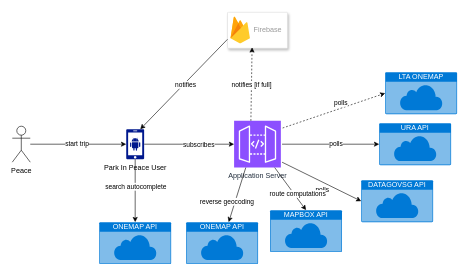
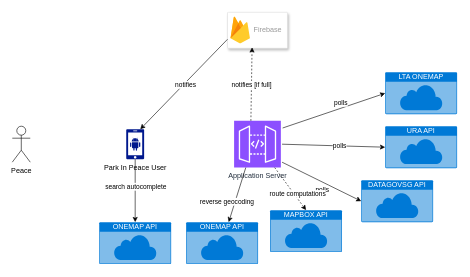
  <mxCell id="0" />
  <mxCell id="1" parent="0" />
  <mxCell id="2" value="Park In Peace User" style="sketch=0;aspect=fixed;pointerEvents=1;shadow=0;dashed=0;html=1;strokeColor=none;labelPosition=center;verticalLabelPosition=bottom;verticalAlign=top;align=center;fillColor=#00188D;shape=mxgraph.mscae.enterprise.android_phone" vertex="1" parent="1"><mxGeometry x="210" y="215" width="30" height="50" as="geometry" /></mxCell>
  <mxCell id="3" value="Peace" style="shape=umlActor;verticalLabelPosition=bottom;verticalAlign=top;html=1;outlineConnect=0;" vertex="1" parent="1"><mxGeometry x="20" y="210" width="30" height="60" as="geometry" /></mxCell>
  <mxCell id="4" value="Application Server" style="sketch=0;points=[[0,0,0],[0.25,0,0],[0.5,0,0],[0.75,0,0],[1,0,0],[0,1,0],[0.25,1,0],[0.5,1,0],[0.75,1,0],[1,1,0],[0,0.25,0],[0,0.5,0],[0,0.75,0],[1,0.25,0],[1,0.5,0],[1,0.75,0]];outlineConnect=0;fontColor=#232F3E;fillColor=#8C4FFF;strokeColor=#ffffff;dashed=0;verticalLabelPosition=bottom;verticalAlign=top;align=center;html=1;fontSize=12;fontStyle=0;aspect=fixed;shape=mxgraph.aws4.resourceIcon;resIcon=mxgraph.aws4.api_gateway;" vertex="1" parent="1"><mxGeometry x="390" y="201" width="78" height="78" as="geometry" /></mxCell>
  <mxCell id="5" value="" style="strokeColor=#dddddd;shadow=1;strokeWidth=1;rounded=1;absoluteArcSize=1;arcSize=2;" vertex="1" parent="1"><mxGeometry x="379" y="20" width="100" height="60" as="geometry" /></mxCell>
  <mxCell id="6" value="Firebase" style="sketch=0;dashed=0;connectable=0;html=1;fillColor=#5184F3;strokeColor=none;shape=mxgraph.gcp2.firebase;part=1;labelPosition=right;verticalLabelPosition=middle;align=left;verticalAlign=middle;spacingLeft=5;fontColor=#999999;fontSize=12;" vertex="1" parent="5"><mxGeometry width="32.4" height="45" relative="1" as="geometry"><mxPoint x="5" y="7" as="offset" /></mxGeometry></mxCell>
- <mxCell id="7" value="URA API" style="html=1;whiteSpace=wrap;strokeColor=none;fillColor=#0079D6;labelPosition=center;verticalLabelPosition=middle;verticalAlign=top;align=center;fontSize=12;outlineConnect=0;spacingTop=-6;fontColor=#FFFFFF;sketch=0;shape=mxgraph.sitemap.cloud;" vertex="1" parent="1"><mxGeometry x="632" y="205" width="120" height="70" as="geometry" /></mxCell>
- <mxCell id="8" value="" style="endArrow=classic;html=1;rounded=0;entryX=0;entryY=0.5;entryDx=0;entryDy=0;entryPerimeter=0;" edge="1" parent="1" source="3" target="2"><mxGeometry width="50" height="50" relative="1" as="geometry"><mxPoint x="380" y="320" as="sourcePoint" /><mxPoint x="430" y="270" as="targetPoint" /></mxGeometry></mxCell>
- <mxCell id="9" value="start trip" style="edgeLabel;html=1;align=center;verticalAlign=middle;resizable=0;points=[];" vertex="1" connectable="0" parent="8"><mxGeometry x="-0.037" y="2" relative="1" as="geometry"><mxPoint as="offset" /></mxGeometry></mxCell>
- <mxCell id="10" value="" style="endArrow=classic;html=1;rounded=0;exitX=1;exitY=0.5;exitDx=0;exitDy=0;exitPerimeter=0;entryX=0;entryY=0.5;entryDx=0;entryDy=0;entryPerimeter=0;" edge="1" parent="1" source="2" target="4"><mxGeometry width="50" height="50" relative="1" as="geometry"><mxPoint x="380" y="320" as="sourcePoint" /><mxPoint x="430" y="270" as="targetPoint" /></mxGeometry></mxCell>
- <mxCell id="11" value="subscribes" style="edgeLabel;html=1;align=center;verticalAlign=middle;resizable=0;points=[];" vertex="1" connectable="0" parent="10"><mxGeometry x="0.4" relative="1" as="geometry"><mxPoint x="-15" as="offset" /></mxGeometry></mxCell>
+ <mxCell id="7" value="URA API" style="html=1;whiteSpace=wrap;strokeColor=none;fillColor=#0079D6;labelPosition=center;verticalLabelPosition=middle;verticalAlign=top;align=center;fontSize=12;outlineConnect=0;spacingTop=-6;fontColor=#FFFFFF;sketch=0;shape=mxgraph.sitemap.cloud;" vertex="1" parent="1"><mxGeometry x="642" y="210" width="120" height="70" as="geometry" /></mxCell>
  <mxCell id="12" value="" style="endArrow=classic;html=1;rounded=0;entryX=0;entryY=0.5;entryDx=0;entryDy=0;entryPerimeter=0;" edge="1" parent="1" target="7"><mxGeometry width="50" height="50" relative="1" as="geometry"><mxPoint x="470" y="240" as="sourcePoint" /><mxPoint x="580" y="201" as="targetPoint" /></mxGeometry></mxCell>
  <mxCell id="13" value="polls" style="edgeLabel;html=1;align=center;verticalAlign=middle;resizable=0;points=[];" vertex="1" connectable="0" parent="12"><mxGeometry x="0.422" y="-3" relative="1" as="geometry"><mxPoint x="-26" y="-4" as="offset" /></mxGeometry></mxCell>
  <mxCell id="14" value="" style="endArrow=classic;html=1;rounded=0;entryX=0.41;entryY=0.975;entryDx=0;entryDy=0;entryPerimeter=0;dashed=1;" edge="1" parent="1" target="5"><mxGeometry width="50" height="50" relative="1" as="geometry"><mxPoint x="418" y="201" as="sourcePoint" /><mxPoint x="468" y="151" as="targetPoint" /></mxGeometry></mxCell>
  <mxCell id="15" value="notifies [if full]" style="edgeLabel;html=1;align=center;verticalAlign=middle;resizable=0;points=[];" vertex="1" connectable="0" parent="14"><mxGeometry x="-0.008" relative="1" as="geometry"><mxPoint as="offset" /></mxGeometry></mxCell>
  <mxCell id="16" value="" style="endArrow=classic;html=1;rounded=0;exitX=0;exitY=0.75;exitDx=0;exitDy=0;entryX=0.783;entryY=0;entryDx=0;entryDy=0;entryPerimeter=0;" edge="1" parent="1" source="5" target="2"><mxGeometry width="50" height="50" relative="1" as="geometry"><mxPoint x="380" y="320" as="sourcePoint" /><mxPoint x="430" y="270" as="targetPoint" /></mxGeometry></mxCell>
  <mxCell id="17" value="notifies" style="edgeLabel;html=1;align=center;verticalAlign=middle;resizable=0;points=[];" vertex="1" connectable="0" parent="16"><mxGeometry x="-0.018" y="2" relative="1" as="geometry"><mxPoint as="offset" /></mxGeometry></mxCell>
  <mxCell id="18" value="LTA ONEMAP" style="html=1;whiteSpace=wrap;strokeColor=none;fillColor=#0079D6;labelPosition=center;verticalLabelPosition=middle;verticalAlign=top;align=center;fontSize=12;outlineConnect=0;spacingTop=-6;fontColor=#FFFFFF;sketch=0;shape=mxgraph.sitemap.cloud;" vertex="1" parent="1"><mxGeometry x="642" y="120" width="120" height="70" as="geometry" /></mxCell>
  <mxCell id="19" value="MAPBOX API" style="html=1;whiteSpace=wrap;strokeColor=none;fillColor=#0079D6;labelPosition=center;verticalLabelPosition=middle;verticalAlign=top;align=center;fontSize=12;outlineConnect=0;spacingTop=-6;fontColor=#FFFFFF;sketch=0;shape=mxgraph.sitemap.cloud;" vertex="1" parent="1"><mxGeometry x="450" y="350" width="120" height="70" as="geometry" /></mxCell>
  <mxCell id="20" value="DATAGOVSG API" style="html=1;whiteSpace=wrap;strokeColor=none;fillColor=#0079D6;labelPosition=center;verticalLabelPosition=middle;verticalAlign=top;align=center;fontSize=12;outlineConnect=0;spacingTop=-6;fontColor=#FFFFFF;sketch=0;shape=mxgraph.sitemap.cloud;" vertex="1" parent="1"><mxGeometry x="602" y="300" width="120" height="70" as="geometry" /></mxCell>
  <mxCell id="21" value="ONEMAP API" style="html=1;whiteSpace=wrap;strokeColor=none;fillColor=#0079D6;labelPosition=center;verticalLabelPosition=middle;verticalAlign=top;align=center;fontSize=12;outlineConnect=0;spacingTop=-6;fontColor=#FFFFFF;sketch=0;shape=mxgraph.sitemap.cloud;" vertex="1" parent="1"><mxGeometry x="165" y="370" width="120" height="70" as="geometry" /></mxCell>
  <mxCell id="22" value="ONEMAP API" style="html=1;whiteSpace=wrap;strokeColor=none;fillColor=#0079D6;labelPosition=center;verticalLabelPosition=middle;verticalAlign=top;align=center;fontSize=12;outlineConnect=0;spacingTop=-6;fontColor=#FFFFFF;sketch=0;shape=mxgraph.sitemap.cloud;" vertex="1" parent="1"><mxGeometry x="310" y="370" width="120" height="70" as="geometry" /></mxCell>
- <mxCell id="23" value="" style="endArrow=classic;html=1;rounded=0;exitX=1.038;exitY=0.154;exitDx=0;exitDy=0;exitPerimeter=0;entryX=0;entryY=0.5;entryDx=0;entryDy=0;entryPerimeter=0;dashed=1;" edge="1" parent="1" source="4" target="18"><mxGeometry width="50" height="50" relative="1" as="geometry"><mxPoint x="460" y="202" as="sourcePoint" /><mxPoint x="637" y="201" as="targetPoint" /></mxGeometry></mxCell>
+ <mxCell id="23" value="" style="endArrow=classic;html=1;rounded=0;exitX=1.038;exitY=0.154;exitDx=0;exitDy=0;exitPerimeter=0;entryX=0;entryY=0.5;entryDx=0;entryDy=0;entryPerimeter=0;" edge="1" parent="1" source="4" target="18"><mxGeometry width="50" height="50" relative="1" as="geometry"><mxPoint x="460" y="202" as="sourcePoint" /><mxPoint x="637" y="201" as="targetPoint" /></mxGeometry></mxCell>
  <mxCell id="24" value="polls" style="edgeLabel;html=1;align=center;verticalAlign=middle;resizable=0;points=[];" connectable="0" vertex="1" parent="23"><mxGeometry x="0.422" y="-3" relative="1" as="geometry"><mxPoint x="-26" y="-4" as="offset" /></mxGeometry></mxCell>
  <mxCell id="25" value="" style="endArrow=classic;html=1;rounded=0;entryX=0;entryY=0.5;entryDx=0;entryDy=0;entryPerimeter=0;" edge="1" parent="1" target="20"><mxGeometry width="50" height="50" relative="1" as="geometry"><mxPoint x="470" y="270" as="sourcePoint" /><mxPoint x="665" y="240" as="targetPoint" /></mxGeometry></mxCell>
  <mxCell id="26" value="polls" style="edgeLabel;html=1;align=center;verticalAlign=middle;resizable=0;points=[];" connectable="0" vertex="1" parent="25"><mxGeometry x="0.422" y="-3" relative="1" as="geometry"><mxPoint x="-26" y="-4" as="offset" /></mxGeometry></mxCell>
- <mxCell id="27" value="" style="endArrow=classic;html=1;rounded=0;entryX=0.5;entryY=0;entryDx=0;entryDy=0;entryPerimeter=0;" edge="1" parent="1" source="4" target="19"><mxGeometry width="50" height="50" relative="1" as="geometry"><mxPoint x="672" y="265" as="sourcePoint" /><mxPoint x="500" y="265" as="targetPoint" /></mxGeometry></mxCell>
+ <mxCell id="27" value="" style="endArrow=classic;html=1;rounded=0;entryX=0.5;entryY=0;entryDx=0;entryDy=0;entryPerimeter=0;dashed=1;" edge="1" parent="1" source="4" target="19"><mxGeometry width="50" height="50" relative="1" as="geometry"><mxPoint x="672" y="265" as="sourcePoint" /><mxPoint x="500" y="265" as="targetPoint" /></mxGeometry></mxCell>
  <mxCell id="28" value="route computations" style="edgeLabel;html=1;align=center;verticalAlign=middle;resizable=0;points=[];" connectable="0" vertex="1" parent="27"><mxGeometry x="-0.241" relative="1" as="geometry"><mxPoint x="18" y="17" as="offset" /></mxGeometry></mxCell>
  <mxCell id="29" value="" style="endArrow=classic;html=1;rounded=0;exitX=0.25;exitY=1;exitDx=0;exitDy=0;exitPerimeter=0;" edge="1" parent="1" source="4" target="22"><mxGeometry width="50" height="50" relative="1" as="geometry"><mxPoint x="682" y="275" as="sourcePoint" /><mxPoint x="510" y="275" as="targetPoint" /></mxGeometry></mxCell>
  <mxCell id="30" value="reverse geocoding" style="edgeLabel;html=1;align=center;verticalAlign=middle;resizable=0;points=[];" connectable="0" vertex="1" parent="29"><mxGeometry x="-0.241" relative="1" as="geometry"><mxPoint x="-21" y="22" as="offset" /></mxGeometry></mxCell>
  <mxCell id="31" value="" style="endArrow=classic;html=1;rounded=0;exitX=0.5;exitY=1;exitDx=0;exitDy=0;exitPerimeter=0;entryX=0.5;entryY=0;entryDx=0;entryDy=0;entryPerimeter=0;" edge="1" parent="1" source="2" target="21"><mxGeometry width="50" height="50" relative="1" as="geometry"><mxPoint x="692" y="285" as="sourcePoint" /><mxPoint x="520" y="285" as="targetPoint" /></mxGeometry></mxCell>
  <mxCell id="32" value="search autocomplete" style="edgeLabel;html=1;align=center;verticalAlign=middle;resizable=0;points=[];" connectable="0" vertex="1" parent="31"><mxGeometry x="-0.241" relative="1" as="geometry"><mxPoint y="5" as="offset" /></mxGeometry></mxCell>
